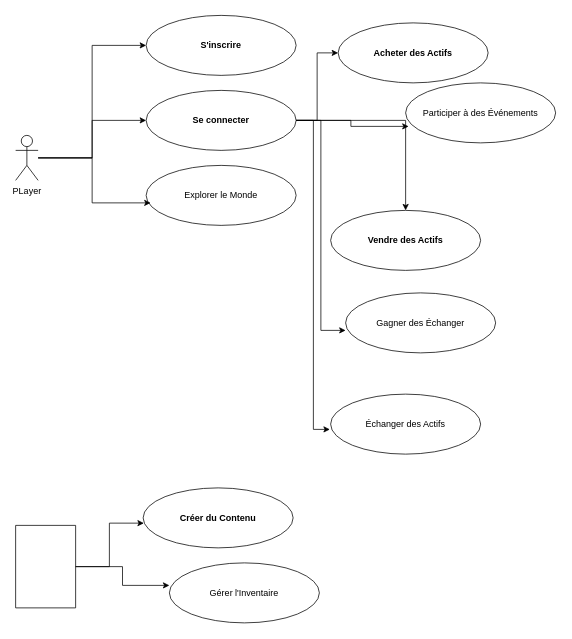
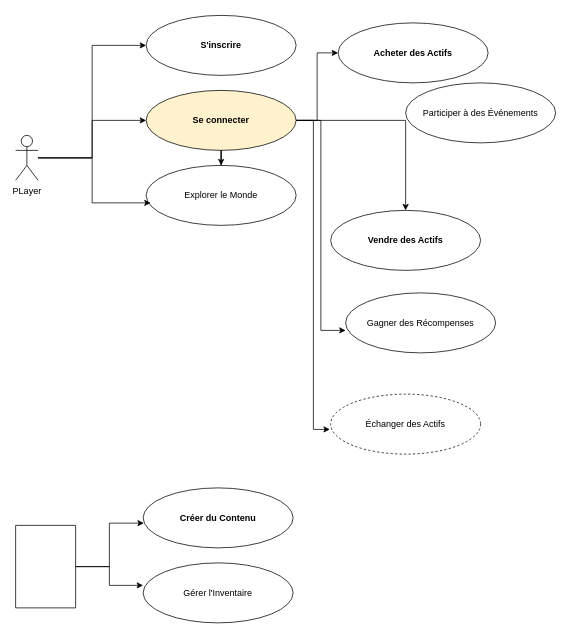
  <mxCell id="0" />
  <mxCell id="1" parent="0" />
  <mxCell id="2" style="edgeStyle=orthogonalEdgeStyle;rounded=0;orthogonalLoop=1;jettySize=auto;html=1;entryX=0;entryY=0.5;entryDx=0;entryDy=0;" edge="1" parent="1" source="4" target="6"><mxGeometry relative="1" as="geometry" /></mxCell>
  <mxCell id="3" style="edgeStyle=orthogonalEdgeStyle;rounded=0;orthogonalLoop=1;jettySize=auto;html=1;entryX=0;entryY=0.5;entryDx=0;entryDy=0;" edge="1" parent="1" source="4" target="17"><mxGeometry relative="1" as="geometry" /></mxCell>
  <mxCell id="4" value="&lt;div&gt;PLayer&lt;/div&gt;&lt;div&gt;&lt;br&gt;&lt;/div&gt;" style="shape=umlActor;verticalLabelPosition=bottom;verticalAlign=top;html=1;outlineConnect=0;" vertex="1" parent="1"><mxGeometry x="20" y="180" width="30" height="60" as="geometry" /></mxCell>
  <mxCell id="5" value="" style="swimlane;startSize=0;" vertex="1" parent="1"><mxGeometry x="20" y="700" width="80" height="110" as="geometry" /></mxCell>
  <mxCell id="6" value="&lt;strong&gt;S'inscrire&lt;/strong&gt;" style="ellipse;whiteSpace=wrap;html=1;" vertex="1" parent="1"><mxGeometry x="194" width="200" height="80" as="geometry" y="20" /></mxCell>
  <mxCell id="7" value="Explorer le Monde" style="ellipse;whiteSpace=wrap;html=1;" vertex="1" parent="1"><mxGeometry x="194" y="220" width="200" height="80" as="geometry" /></mxCell>
  <mxCell id="8" value="&lt;strong&gt;Acheter des Actifs&lt;/strong&gt; " style="ellipse;whiteSpace=wrap;html=1;" vertex="1" parent="1"><mxGeometry x="450" y="30" width="200" height="80" as="geometry" /></mxCell>
  <mxCell id="9" value="&lt;strong&gt;Vendre des Actifs&lt;/strong&gt; " style="ellipse;whiteSpace=wrap;html=1;" vertex="1" parent="1"><mxGeometry x="440" y="280" width="200" height="80" as="geometry" /></mxCell>
  <mxCell id="10" value="Participer à des Événements" style="ellipse;whiteSpace=wrap;html=1;" vertex="1" parent="1"><mxGeometry x="540" y="110" width="200" height="80" as="geometry" /></mxCell>
- <mxCell id="11" value="Gagner des Échanger" style="ellipse;whiteSpace=wrap;html=1;" vertex="1" parent="1"><mxGeometry x="460" y="390" width="200" height="80" as="geometry" /></mxCell>
- <mxCell id="12" value="Échanger des Actifs" style="ellipse;whiteSpace=wrap;html=1;" vertex="1" parent="1"><mxGeometry x="440" y="525" width="200" height="80" as="geometry" /></mxCell>
+ <mxCell id="11" value="Gagner des Récompenses" style="ellipse;whiteSpace=wrap;html=1;" vertex="1" parent="1"><mxGeometry x="460" y="390" width="200" height="80" as="geometry" /></mxCell>
+ <mxCell id="12" value="Échanger des Actifs" style="ellipse;whiteSpace=wrap;html=1;dashed=1;" vertex="1" parent="1"><mxGeometry x="440" y="525" width="200" height="80" as="geometry" /></mxCell>
  <mxCell id="13" value="&lt;strong&gt;Créer du Contenu&lt;/strong&gt;" style="ellipse;whiteSpace=wrap;html=1;" vertex="1" parent="1"><mxGeometry x="190" y="650" width="200" height="80" as="geometry" /></mxCell>
- <mxCell id="14" value="Gérer l'Inventaire" style="ellipse;whiteSpace=wrap;html=1;" vertex="1" parent="1"><mxGeometry x="225" y="750" width="200" height="80" as="geometry" /></mxCell>
+ <mxCell id="14" value="Gérer l'Inventaire" style="ellipse;whiteSpace=wrap;html=1;" vertex="1" parent="1"><mxGeometry x="190" y="750" width="200" height="80" as="geometry" /></mxCell>
  <mxCell id="15" style="edgeStyle=orthogonalEdgeStyle;rounded=0;orthogonalLoop=1;jettySize=auto;html=1;entryX=0;entryY=0.5;entryDx=0;entryDy=0;" edge="1" parent="1" source="17" target="8"><mxGeometry relative="1" as="geometry" /></mxCell>
  <mxCell id="16" style="edgeStyle=orthogonalEdgeStyle;rounded=0;orthogonalLoop=1;jettySize=auto;html=1;" edge="1" parent="1" source="17" target="9"><mxGeometry relative="1" as="geometry" /></mxCell>
- <mxCell id="17" value="&lt;strong&gt;Se connecter&lt;br&gt;&lt;/strong&gt;" style="ellipse;whiteSpace=wrap;html=1;" vertex="1" parent="1"><mxGeometry x="194" y="120" width="200" height="80" as="geometry" /></mxCell>
+ <mxCell id="17" value="&lt;strong&gt;Se connecter&lt;br&gt;&lt;/strong&gt;" style="ellipse;whiteSpace=wrap;html=1;fillColor=#fff2cc;" vertex="1" parent="1"><mxGeometry x="194" y="120" width="200" height="80" as="geometry" /></mxCell>
  <mxCell id="18" style="edgeStyle=orthogonalEdgeStyle;rounded=0;orthogonalLoop=1;jettySize=auto;html=1;entryX=0.03;entryY=0.625;entryDx=0;entryDy=0;entryPerimeter=0;" edge="1" parent="1" source="4" target="7"><mxGeometry relative="1" as="geometry" /></mxCell>
- <mxCell id="19" style="edgeStyle=orthogonalEdgeStyle;rounded=0;orthogonalLoop=1;jettySize=auto;html=1;entryX=0.02;entryY=0.725;entryDx=0;entryDy=0;entryPerimeter=0;" edge="1" parent="1" source="17" target="10"><mxGeometry relative="1" as="geometry" /></mxCell>
+ <mxCell id="19" style="edgeStyle=orthogonalEdgeStyle;rounded=0;orthogonalLoop=1;jettySize=auto;html=1;" edge="1" parent="1" source="17" target="7"><mxGeometry relative="1" as="geometry" /></mxCell>
  <mxCell id="20" style="edgeStyle=orthogonalEdgeStyle;rounded=0;orthogonalLoop=1;jettySize=auto;html=1;entryX=0;entryY=0.625;entryDx=0;entryDy=0;entryPerimeter=0;" edge="1" parent="1" source="17" target="11"><mxGeometry relative="1" as="geometry" /></mxCell>
  <mxCell id="21" style="edgeStyle=orthogonalEdgeStyle;rounded=0;orthogonalLoop=1;jettySize=auto;html=1;entryX=-0.005;entryY=0.588;entryDx=0;entryDy=0;entryPerimeter=0;" edge="1" parent="1" source="17" target="12"><mxGeometry relative="1" as="geometry" /></mxCell>
  <mxCell id="22" style="edgeStyle=orthogonalEdgeStyle;rounded=0;orthogonalLoop=1;jettySize=auto;html=1;entryX=0.005;entryY=0.588;entryDx=0;entryDy=0;entryPerimeter=0;" edge="1" parent="1" source="5" target="13"><mxGeometry relative="1" as="geometry" /></mxCell>
  <mxCell id="23" style="edgeStyle=orthogonalEdgeStyle;rounded=0;orthogonalLoop=1;jettySize=auto;html=1;entryX=0;entryY=0.375;entryDx=0;entryDy=0;entryPerimeter=0;" edge="1" parent="1" source="5" target="14"><mxGeometry relative="1" as="geometry" /></mxCell>
